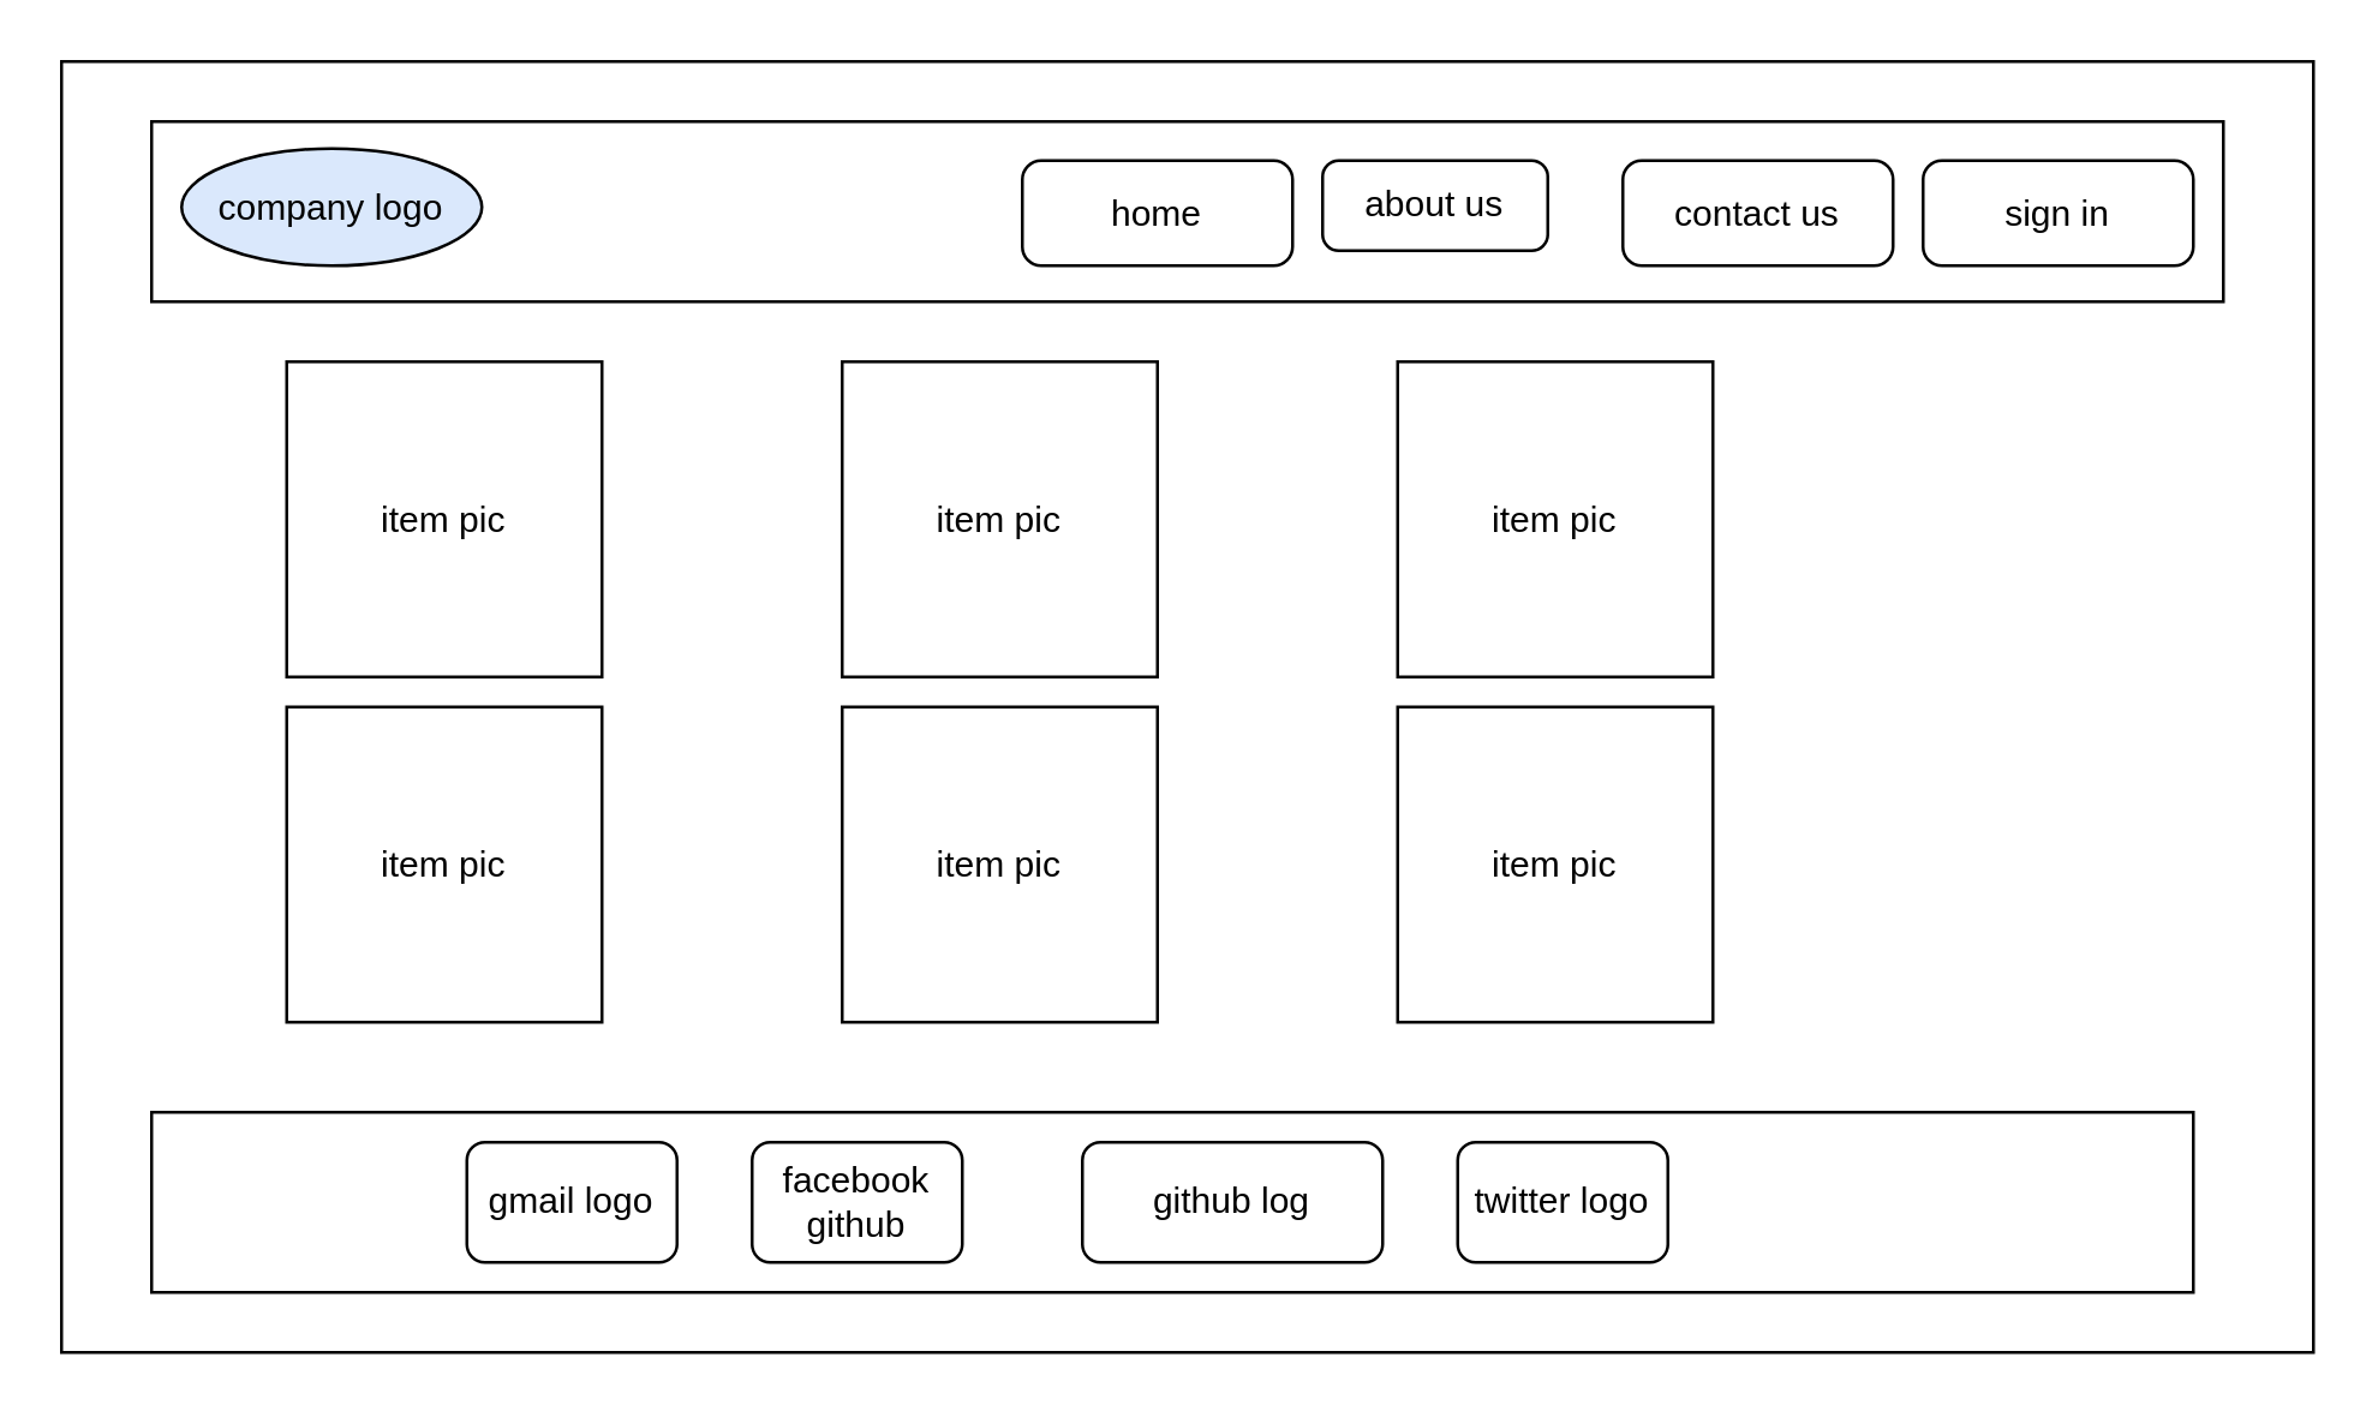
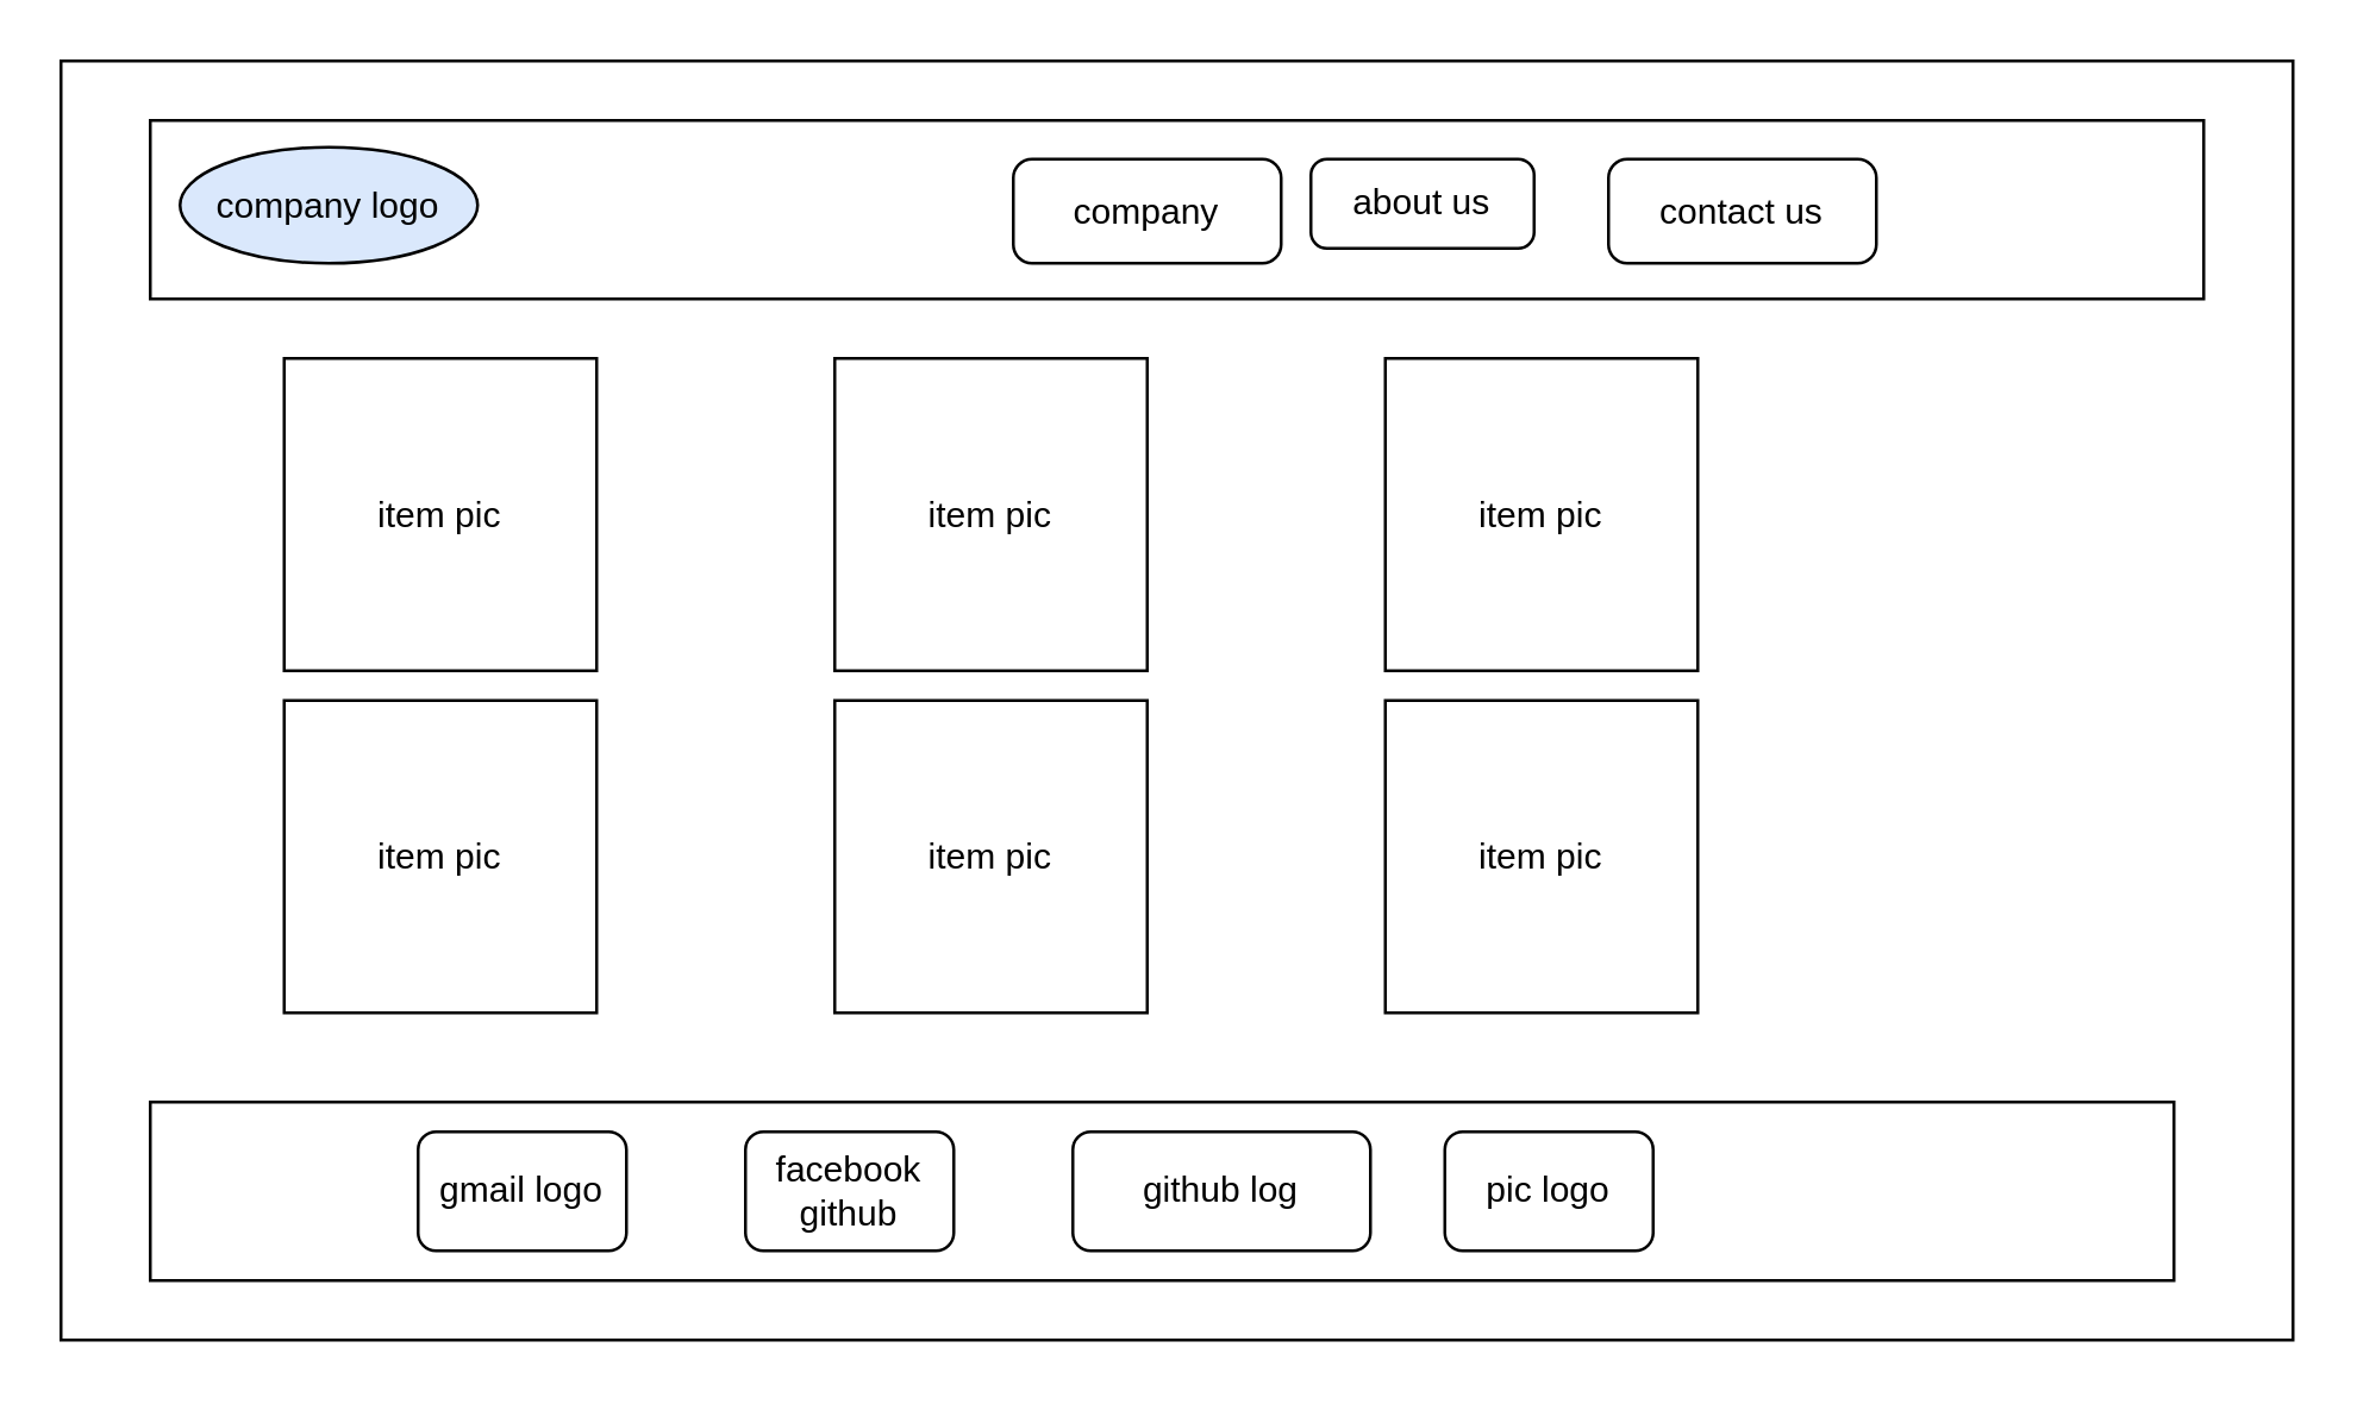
  <mxCell id="0" />
  <mxCell id="1" parent="0" />
  <mxCell id="2" value="" style="rounded=0;whiteSpace=wrap;html=1;" vertex="1" parent="1"><mxGeometry x="20" y="20" width="750" height="430" as="geometry" /></mxCell>
  <mxCell id="3" value="" style="rounded=0;whiteSpace=wrap;html=1;" vertex="1" parent="1"><mxGeometry x="50" y="40" width="690" height="60" as="geometry" /></mxCell>
- <mxCell id="4" value="sign in" style="rounded=1;whiteSpace=wrap;html=1;arcSize=18;" vertex="1" parent="1"><mxGeometry x="640" y="53" width="90" height="35" as="geometry" /></mxCell>
  <mxCell id="5" value="contact us" style="rounded=1;whiteSpace=wrap;html=1;arcSize=18;" vertex="1" parent="1"><mxGeometry x="540" y="53" width="90" height="35" as="geometry" /></mxCell>
  <mxCell id="6" value="about us" style="rounded=1;whiteSpace=wrap;html=1;arcSize=18;" vertex="1" parent="1"><mxGeometry x="440" y="53" width="75" height="30" as="geometry" /></mxCell>
- <mxCell id="7" value="home" style="rounded=1;whiteSpace=wrap;html=1;arcSize=18;" vertex="1" parent="1"><mxGeometry x="340" y="53" width="90" height="35" as="geometry" /></mxCell>
+ <mxCell id="7" value="company" style="rounded=1;whiteSpace=wrap;html=1;arcSize=18;" vertex="1" parent="1"><mxGeometry x="340" y="53" width="90" height="35" as="geometry" /></mxCell>
  <mxCell id="8" value="company logo" style="ellipse;whiteSpace=wrap;html=1;fillColor=#dae8fc;" vertex="1" parent="1"><mxGeometry x="60" y="49" width="100" height="39" as="geometry" /></mxCell>
  <mxCell id="9" value="" style="rounded=0;whiteSpace=wrap;html=1;" vertex="1" parent="1"><mxGeometry x="50" y="370" width="680" height="60" as="geometry" /></mxCell>
- <mxCell id="10" value="gmail logo" style="rounded=1;whiteSpace=wrap;html=1;" vertex="1" parent="1"><mxGeometry x="155" y="380" width="70" height="40" as="geometry" /></mxCell>
+ <mxCell id="10" value="gmail logo" style="rounded=1;whiteSpace=wrap;html=1;" vertex="1" parent="1"><mxGeometry x="140" y="380" width="70" height="40" as="geometry" /></mxCell>
  <mxCell id="11" value="facebook github" style="rounded=1;whiteSpace=wrap;html=1;" vertex="1" parent="1"><mxGeometry x="250" y="380" width="70" height="40" as="geometry" /></mxCell>
  <mxCell id="12" value="github log" style="rounded=1;whiteSpace=wrap;html=1;" vertex="1" parent="1"><mxGeometry x="360" y="380" width="100" height="40" as="geometry" /></mxCell>
- <mxCell id="13" value="twitter logo" style="rounded=1;whiteSpace=wrap;html=1;" vertex="1" parent="1"><mxGeometry x="485" y="380" width="70" height="40" as="geometry" /></mxCell>
+ <mxCell id="13" value="pic logo" style="rounded=1;whiteSpace=wrap;html=1;" vertex="1" parent="1"><mxGeometry x="485" y="380" width="70" height="40" as="geometry" /></mxCell>
  <mxCell id="14" value="item pic" style="whiteSpace=wrap;html=1;aspect=fixed;" vertex="1" parent="1"><mxGeometry x="95" y="120" width="105" height="105" as="geometry" /></mxCell>
  <mxCell id="15" value="item pic" style="whiteSpace=wrap;html=1;aspect=fixed;" vertex="1" parent="1"><mxGeometry x="280" y="120" width="105" height="105" as="geometry" /></mxCell>
  <mxCell id="16" value="item pic" style="whiteSpace=wrap;html=1;aspect=fixed;" vertex="1" parent="1"><mxGeometry x="465" y="120" width="105" height="105" as="geometry" /></mxCell>
  <mxCell id="17" value="item pic" style="whiteSpace=wrap;html=1;aspect=fixed;" vertex="1" parent="1"><mxGeometry x="465" y="235" width="105" height="105" as="geometry" /></mxCell>
  <mxCell id="18" value="item pic" style="whiteSpace=wrap;html=1;aspect=fixed;" vertex="1" parent="1"><mxGeometry x="280" y="235" width="105" height="105" as="geometry" /></mxCell>
  <mxCell id="19" value="item pic" style="whiteSpace=wrap;html=1;aspect=fixed;" vertex="1" parent="1"><mxGeometry x="95" y="235" width="105" height="105" as="geometry" /></mxCell>
